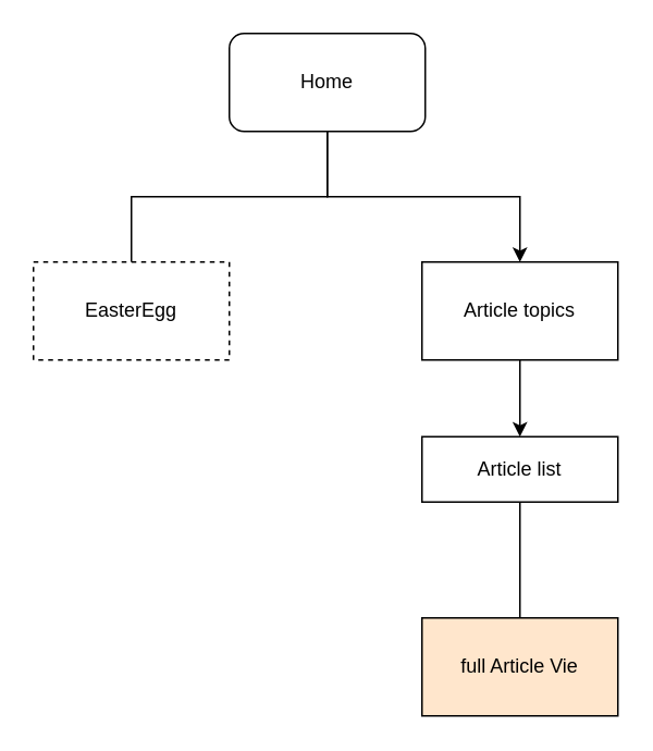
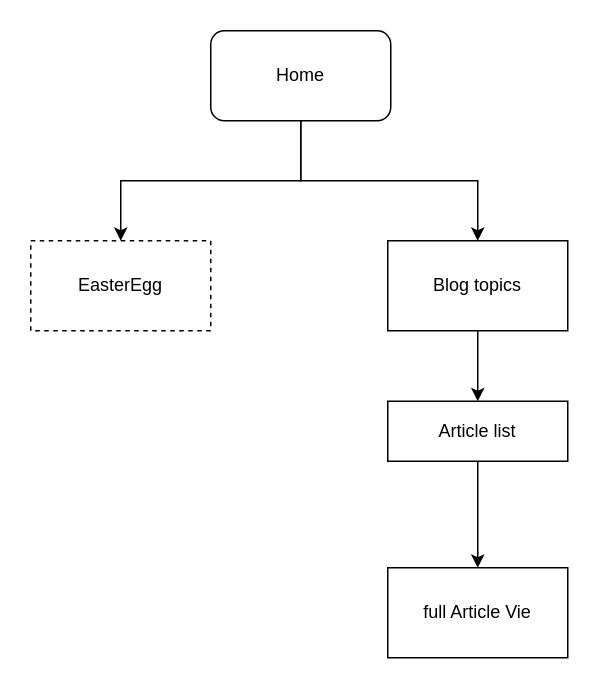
  <mxCell id="0" />
  <mxCell id="1" parent="0" />
- <mxCell id="2" style="edgeStyle=orthogonalEdgeStyle;rounded=0;orthogonalLoop=1;jettySize=auto;html=1;entryX=0.5;entryY=0;entryDx=0;entryDy=0;endArrow=none;" edge="1" parent="1" source="4" target="5"><mxGeometry relative="1" as="geometry" /></mxCell>
+ <mxCell id="2" style="edgeStyle=orthogonalEdgeStyle;rounded=0;orthogonalLoop=1;jettySize=auto;html=1;entryX=0.5;entryY=0;entryDx=0;entryDy=0;" edge="1" parent="1" source="4" target="5"><mxGeometry relative="1" as="geometry" /></mxCell>
  <mxCell id="3" style="edgeStyle=orthogonalEdgeStyle;rounded=0;orthogonalLoop=1;jettySize=auto;html=1;" edge="1" parent="1" source="4" target="7"><mxGeometry relative="1" as="geometry" /></mxCell>
  <mxCell id="4" value="Home" style="rounded=1;whiteSpace=wrap;html=1;" vertex="1" parent="1"><mxGeometry x="140" y="20" width="120" height="60" as="geometry" /></mxCell>
  <mxCell id="5" value="EasterEgg" style="rounded=0;whiteSpace=wrap;html=1;dashed=1;" vertex="1" parent="1"><mxGeometry x="20" y="160" width="120" height="60" as="geometry" /></mxCell>
  <mxCell id="6" style="edgeStyle=orthogonalEdgeStyle;rounded=0;orthogonalLoop=1;jettySize=auto;html=1;entryX=0.5;entryY=0;entryDx=0;entryDy=0;" edge="1" parent="1" source="7" target="9"><mxGeometry relative="1" as="geometry" /></mxCell>
- <mxCell id="7" value="Article topics" style="rounded=0;whiteSpace=wrap;html=1;" vertex="1" parent="1"><mxGeometry x="258" y="160" width="120" height="60" as="geometry" /></mxCell>
- <mxCell id="8" style="edgeStyle=orthogonalEdgeStyle;rounded=0;orthogonalLoop=1;jettySize=auto;html=1;endArrow=none;" edge="1" parent="1" source="9" target="10"><mxGeometry relative="1" as="geometry" /></mxCell>
+ <mxCell id="7" value="Blog topics" style="rounded=0;whiteSpace=wrap;html=1;" vertex="1" parent="1"><mxGeometry x="258" y="160" width="120" height="60" as="geometry" /></mxCell>
+ <mxCell id="8" style="edgeStyle=orthogonalEdgeStyle;rounded=0;orthogonalLoop=1;jettySize=auto;html=1;" edge="1" parent="1" source="9" target="10"><mxGeometry relative="1" as="geometry" /></mxCell>
  <mxCell id="9" value="Article list" style="rounded=0;whiteSpace=wrap;html=1;" vertex="1" parent="1"><mxGeometry x="258" y="267" width="120" height="40" as="geometry" /></mxCell>
- <mxCell id="10" value="full Article Vie" style="rounded=0;whiteSpace=wrap;html=1;fillColor=#ffe6cc;" vertex="1" parent="1"><mxGeometry x="258" y="378" width="120" height="60" as="geometry" /></mxCell>
+ <mxCell id="10" value="full Article Vie" style="rounded=0;whiteSpace=wrap;html=1;" vertex="1" parent="1"><mxGeometry x="258" y="378" width="120" height="60" as="geometry" /></mxCell>
